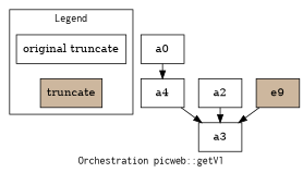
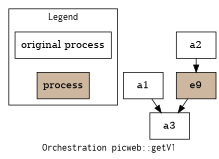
  digraph {
    fontname=Courier
    label="Orchestration picweb::getV1"
    node [shape=record]
    edge [fontname=Courier]
-   n1 [label="original truncate"]
-   n2 [fillcolor=bisque3 label=truncate style=filled]
-   n3 [label=a0]
-   n4 [label=a4]
+   n1 [label="original process"]
+   n2 [fillcolor=bisque3 label=process style=filled]
+   n4 [label=a1]
    n5 [label=a3]
    n6 [label=a2]
    n7 [fillcolor=bisque3 label=e9 style=filled]
    subgraph cluster_1 {
      label=Legend
      ranksep=0.02
      n1
      n2
    }
    n1 -> n2 [arrowsize=0 style=invis]
-   n3 -> n4
    n4 -> n5
-   n6 -> n5
+   n6 -> n7
    n7 -> n5
  }
